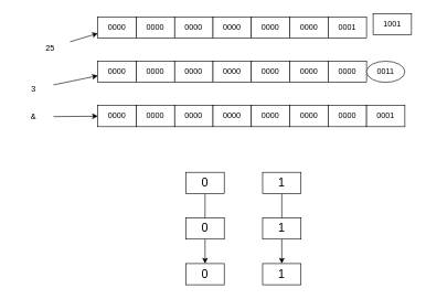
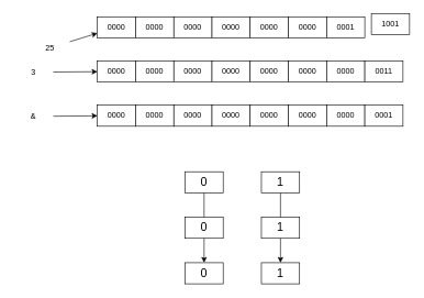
  <mxCell id="0" />
  <mxCell id="1" parent="0" />
  <mxCell id="2" value="0000" style="rounded=0;whiteSpace=wrap;html=1;" parent="1" vertex="1"><mxGeometry x="147" y="25" width="58" height="32" as="geometry" /></mxCell>
  <mxCell id="3" value="0000" style="rounded=0;whiteSpace=wrap;html=1;" parent="1" vertex="1"><mxGeometry x="205" y="25" width="58" height="32" as="geometry" /></mxCell>
  <mxCell id="4" value="0000" style="rounded=0;whiteSpace=wrap;html=1;" parent="1" vertex="1"><mxGeometry x="263" y="25" width="58" height="32" as="geometry" /></mxCell>
  <mxCell id="5" value="0000" style="rounded=0;whiteSpace=wrap;html=1;" parent="1" vertex="1"><mxGeometry x="321" y="25" width="58" height="32" as="geometry" /></mxCell>
  <mxCell id="6" value="0000" style="rounded=0;whiteSpace=wrap;html=1;" parent="1" vertex="1"><mxGeometry x="379" y="25" width="58" height="32" as="geometry" /></mxCell>
  <mxCell id="7" value="0000" style="rounded=0;whiteSpace=wrap;html=1;" parent="1" vertex="1"><mxGeometry x="437" y="25" width="58" height="32" as="geometry" /></mxCell>
  <mxCell id="8" value="0001" style="rounded=0;whiteSpace=wrap;html=1;" parent="1" vertex="1"><mxGeometry x="495" y="25" width="58" height="32" as="geometry" /></mxCell>
  <mxCell id="9" value="1001" style="rounded=0;whiteSpace=wrap;html=1;" parent="1" vertex="1"><mxGeometry x="563" y="20" width="58" height="32" as="geometry" /></mxCell>
  <mxCell id="10" value="0000" style="rounded=0;whiteSpace=wrap;html=1;" parent="1" vertex="1"><mxGeometry x="147" y="92" width="58" height="32" as="geometry" /></mxCell>
  <mxCell id="11" value="0000" style="rounded=0;whiteSpace=wrap;html=1;" parent="1" vertex="1"><mxGeometry x="205" y="92" width="58" height="32" as="geometry" /></mxCell>
  <mxCell id="12" value="0000" style="rounded=0;whiteSpace=wrap;html=1;" parent="1" vertex="1"><mxGeometry x="263" y="92" width="58" height="32" as="geometry" /></mxCell>
  <mxCell id="13" value="0000" style="rounded=0;whiteSpace=wrap;html=1;" parent="1" vertex="1"><mxGeometry x="321" y="92" width="58" height="32" as="geometry" /></mxCell>
  <mxCell id="14" value="0000" style="rounded=0;whiteSpace=wrap;html=1;" parent="1" vertex="1"><mxGeometry x="379" y="92" width="58" height="32" as="geometry" /></mxCell>
  <mxCell id="15" value="0000" style="rounded=0;whiteSpace=wrap;html=1;" parent="1" vertex="1"><mxGeometry x="437" y="92" width="58" height="32" as="geometry" /></mxCell>
  <mxCell id="16" value="0000" style="rounded=0;whiteSpace=wrap;html=1;" parent="1" vertex="1"><mxGeometry x="495" y="92" width="58" height="32" as="geometry" /></mxCell>
- <mxCell id="17" value="0011" style="ellipse;whiteSpace=wrap;html=1;" parent="1" vertex="1"><mxGeometry x="553" y="92" width="58" height="32" as="geometry" /></mxCell>
+ <mxCell id="17" value="0011" style="rounded=0;whiteSpace=wrap;html=1;" parent="1" vertex="1"><mxGeometry x="553" y="92" width="58" height="32" as="geometry" /></mxCell>
  <mxCell id="18" value="" style="edgeStyle=none;html=1;" parent="1" source="19" target="2" edge="1"><mxGeometry relative="1" as="geometry" /></mxCell>
  <mxCell id="19" value="25" style="text;html=1;align=center;verticalAlign=middle;whiteSpace=wrap;rounded=0;" parent="1" vertex="1"><mxGeometry x="45" y="57" width="60" height="30" as="geometry" /></mxCell>
  <mxCell id="20" value="" style="edgeStyle=none;html=1;" parent="1" source="21" target="10" edge="1"><mxGeometry relative="1" as="geometry" /></mxCell>
- <mxCell id="21" value="3" style="text;html=1;align=center;verticalAlign=middle;whiteSpace=wrap;rounded=0;" parent="1" vertex="1"><mxGeometry x="20" y="119" width="60" height="30" as="geometry" /></mxCell>
+ <mxCell id="21" value="3" style="text;html=1;align=center;verticalAlign=middle;whiteSpace=wrap;rounded=0;" parent="1" vertex="1"><mxGeometry x="20" y="94" width="60" height="30" as="geometry" /></mxCell>
  <mxCell id="22" value="0000" style="rounded=0;whiteSpace=wrap;html=1;" parent="1" vertex="1"><mxGeometry x="147" y="159" width="58" height="32" as="geometry" /></mxCell>
  <mxCell id="23" value="0000" style="rounded=0;whiteSpace=wrap;html=1;" parent="1" vertex="1"><mxGeometry x="205" y="159" width="58" height="32" as="geometry" /></mxCell>
  <mxCell id="24" value="0000" style="rounded=0;whiteSpace=wrap;html=1;" parent="1" vertex="1"><mxGeometry x="263" y="159" width="58" height="32" as="geometry" /></mxCell>
  <mxCell id="25" value="0000" style="rounded=0;whiteSpace=wrap;html=1;" parent="1" vertex="1"><mxGeometry x="321" y="159" width="58" height="32" as="geometry" /></mxCell>
  <mxCell id="26" value="0000" style="rounded=0;whiteSpace=wrap;html=1;" parent="1" vertex="1"><mxGeometry x="379" y="159" width="58" height="32" as="geometry" /></mxCell>
  <mxCell id="27" value="0000" style="rounded=0;whiteSpace=wrap;html=1;" parent="1" vertex="1"><mxGeometry x="437" y="159" width="58" height="32" as="geometry" /></mxCell>
  <mxCell id="28" value="0000" style="rounded=0;whiteSpace=wrap;html=1;" parent="1" vertex="1"><mxGeometry x="495" y="159" width="58" height="32" as="geometry" /></mxCell>
  <mxCell id="29" value="0001" style="rounded=0;whiteSpace=wrap;html=1;" parent="1" vertex="1"><mxGeometry x="553" y="159" width="58" height="32" as="geometry" /></mxCell>
  <mxCell id="30" value="" style="edgeStyle=none;html=1;" parent="1" source="31" target="22" edge="1"><mxGeometry relative="1" as="geometry" /></mxCell>
  <mxCell id="31" value="&amp;amp;" style="text;html=1;align=center;verticalAlign=middle;whiteSpace=wrap;rounded=0;" parent="1" vertex="1"><mxGeometry x="20" y="161" width="60" height="30" as="geometry" /></mxCell>
  <mxCell id="32" value="" style="edgeStyle=none;html=1;" parent="1" source="33" target="38" edge="1"><mxGeometry relative="1" as="geometry" /></mxCell>
  <mxCell id="33" value="&lt;font style=&quot;font-size: 18px;&quot;&gt;0&lt;/font&gt;" style="rounded=0;whiteSpace=wrap;html=1;" parent="1" vertex="1"><mxGeometry x="280" y="260" width="58" height="32" as="geometry" /></mxCell>
  <mxCell id="34" value="&lt;font style=&quot;font-size: 18px;&quot;&gt;0&lt;/font&gt;" style="rounded=0;whiteSpace=wrap;html=1;" parent="1" vertex="1"><mxGeometry x="280" y="329" width="58" height="32" as="geometry" /></mxCell>
  <mxCell id="35" value="" style="edgeStyle=none;html=1;" parent="1" source="36" target="39" edge="1"><mxGeometry relative="1" as="geometry" /></mxCell>
  <mxCell id="36" value="&lt;font style=&quot;font-size: 18px;&quot;&gt;1&lt;/font&gt;" style="rounded=0;whiteSpace=wrap;html=1;" parent="1" vertex="1"><mxGeometry x="396" y="260" width="58" height="32" as="geometry" /></mxCell>
  <mxCell id="37" value="&lt;font style=&quot;font-size: 18px;&quot;&gt;1&lt;/font&gt;" style="rounded=0;whiteSpace=wrap;html=1;" parent="1" vertex="1"><mxGeometry x="396" y="329" width="58" height="32" as="geometry" /></mxCell>
  <mxCell id="38" value="&lt;font style=&quot;font-size: 18px;&quot;&gt;0&lt;/font&gt;" style="rounded=0;whiteSpace=wrap;html=1;" parent="1" vertex="1"><mxGeometry x="280" y="398" width="58" height="32" as="geometry" /></mxCell>
  <mxCell id="39" value="&lt;font style=&quot;font-size: 18px;&quot;&gt;1&lt;/font&gt;" style="rounded=0;whiteSpace=wrap;html=1;" parent="1" vertex="1"><mxGeometry x="396" y="398" width="58" height="32" as="geometry" /></mxCell>
